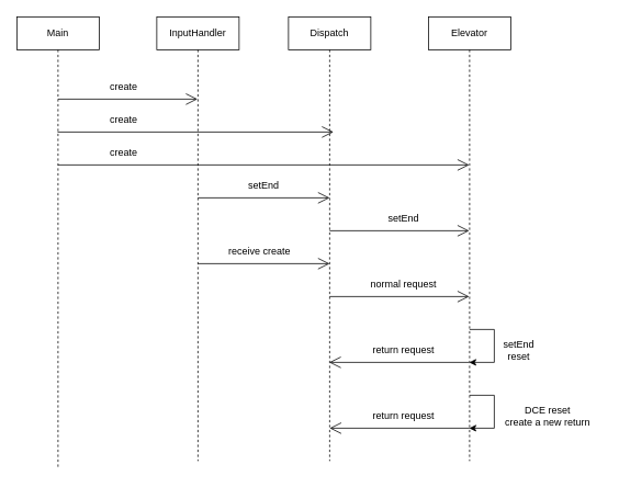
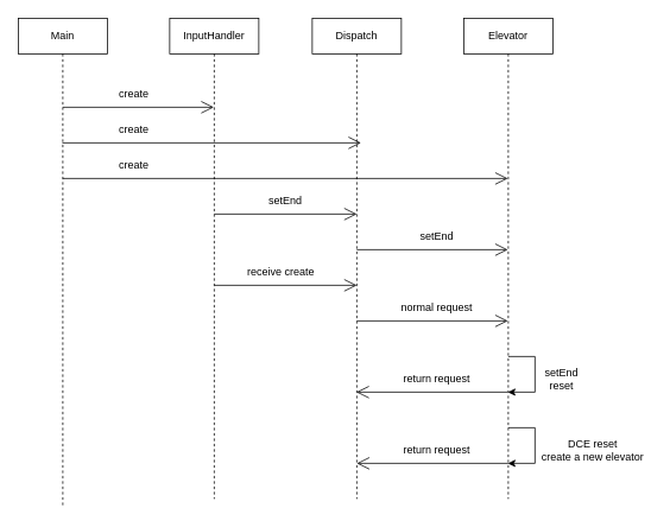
  <mxCell id="0" />
  <mxCell id="1" parent="0" />
  <mxCell id="2" value="Main" style="shape=umlLifeline;perimeter=lifelinePerimeter;whiteSpace=wrap;html=1;container=1;dropTarget=0;collapsible=0;recursiveResize=0;outlineConnect=0;portConstraint=eastwest;newEdgeStyle={&quot;edgeStyle&quot;:&quot;elbowEdgeStyle&quot;,&quot;elbow&quot;:&quot;vertical&quot;,&quot;curved&quot;:0,&quot;rounded&quot;:0};" vertex="1" parent="1"><mxGeometry x="20" y="20" width="100" height="550" as="geometry" /></mxCell>
  <mxCell id="3" value="Dispatch" style="shape=umlLifeline;perimeter=lifelinePerimeter;whiteSpace=wrap;html=1;container=1;dropTarget=0;collapsible=0;recursiveResize=0;outlineConnect=0;portConstraint=eastwest;newEdgeStyle={&quot;edgeStyle&quot;:&quot;elbowEdgeStyle&quot;,&quot;elbow&quot;:&quot;vertical&quot;,&quot;curved&quot;:0,&quot;rounded&quot;:0};" vertex="1" parent="1"><mxGeometry x="350" y="20" width="100" height="540" as="geometry" /></mxCell>
  <mxCell id="4" value="Elevator" style="shape=umlLifeline;perimeter=lifelinePerimeter;whiteSpace=wrap;html=1;container=1;dropTarget=0;collapsible=0;recursiveResize=0;outlineConnect=0;portConstraint=eastwest;newEdgeStyle={&quot;edgeStyle&quot;:&quot;elbowEdgeStyle&quot;,&quot;elbow&quot;:&quot;vertical&quot;,&quot;curved&quot;:0,&quot;rounded&quot;:0};" vertex="1" parent="1"><mxGeometry x="520" y="20" width="100" height="540" as="geometry" /></mxCell>
  <mxCell id="5" value="InputHandler" style="shape=umlLifeline;perimeter=lifelinePerimeter;whiteSpace=wrap;html=1;container=1;dropTarget=0;collapsible=0;recursiveResize=0;outlineConnect=0;portConstraint=eastwest;newEdgeStyle={&quot;edgeStyle&quot;:&quot;elbowEdgeStyle&quot;,&quot;elbow&quot;:&quot;vertical&quot;,&quot;curved&quot;:0,&quot;rounded&quot;:0};" vertex="1" parent="1"><mxGeometry x="190" y="20" width="100" height="540" as="geometry" /></mxCell>
  <mxCell id="6" value="" style="endArrow=open;endFill=1;endSize=12;html=1;rounded=0;" edge="1" parent="1" target="5"><mxGeometry width="160" relative="1" as="geometry"><mxPoint x="70" y="120" as="sourcePoint" /><mxPoint x="230" y="120" as="targetPoint" /></mxGeometry></mxCell>
  <mxCell id="7" value="create" style="text;html=1;strokeColor=none;fillColor=none;align=center;verticalAlign=middle;whiteSpace=wrap;rounded=0;" vertex="1" parent="1"><mxGeometry x="120" y="90" width="60" height="30" as="geometry" /></mxCell>
  <mxCell id="8" value="" style="endArrow=open;endFill=1;endSize=12;html=1;rounded=0;" edge="1" parent="1" source="2"><mxGeometry width="160" relative="1" as="geometry"><mxPoint x="75.25" y="160" as="sourcePoint" /><mxPoint x="404.75" y="160" as="targetPoint" /></mxGeometry></mxCell>
  <mxCell id="9" value="create" style="text;html=1;strokeColor=none;fillColor=none;align=center;verticalAlign=middle;whiteSpace=wrap;rounded=0;rotation=0;" vertex="1" parent="1"><mxGeometry x="120" y="170" width="60" height="30" as="geometry" /></mxCell>
  <mxCell id="10" value="" style="endArrow=open;endFill=1;endSize=12;html=1;rounded=0;" edge="1" parent="1"><mxGeometry width="160" relative="1" as="geometry"><mxPoint x="70" y="200" as="sourcePoint" /><mxPoint x="569.5" y="200" as="targetPoint" /></mxGeometry></mxCell>
  <mxCell id="11" value="create" style="text;html=1;strokeColor=none;fillColor=none;align=center;verticalAlign=middle;whiteSpace=wrap;rounded=0;" vertex="1" parent="1"><mxGeometry x="120" y="130" width="60" height="30" as="geometry" /></mxCell>
  <mxCell id="12" value="" style="endArrow=open;endFill=1;endSize=12;html=1;rounded=0;" edge="1" parent="1"><mxGeometry width="160" relative="1" as="geometry"><mxPoint x="240" y="240" as="sourcePoint" /><mxPoint x="400" y="240" as="targetPoint" /></mxGeometry></mxCell>
  <mxCell id="13" value="setEnd" style="text;html=1;strokeColor=none;fillColor=none;align=center;verticalAlign=middle;whiteSpace=wrap;rounded=0;" vertex="1" parent="1"><mxGeometry x="290" y="210" width="60" height="30" as="geometry" /></mxCell>
  <mxCell id="14" value="" style="endArrow=open;endFill=1;endSize=12;html=1;rounded=0;" edge="1" parent="1" target="4"><mxGeometry width="160" relative="1" as="geometry"><mxPoint x="400" y="280" as="sourcePoint" /><mxPoint x="560" y="280" as="targetPoint" /></mxGeometry></mxCell>
  <mxCell id="15" value="setEnd" style="text;html=1;strokeColor=none;fillColor=none;align=center;verticalAlign=middle;whiteSpace=wrap;rounded=0;" vertex="1" parent="1"><mxGeometry x="460" y="250" width="60" height="30" as="geometry" /></mxCell>
  <mxCell id="16" value="" style="endArrow=open;endFill=1;endSize=12;html=1;rounded=0;" edge="1" parent="1"><mxGeometry width="160" relative="1" as="geometry"><mxPoint x="240" y="320" as="sourcePoint" /><mxPoint x="400" y="320" as="targetPoint" /></mxGeometry></mxCell>
  <mxCell id="17" value="receive create" style="text;html=1;strokeColor=none;fillColor=none;align=center;verticalAlign=middle;whiteSpace=wrap;rounded=0;" vertex="1" parent="1"><mxGeometry x="270" y="290" width="90" height="30" as="geometry" /></mxCell>
  <mxCell id="18" value="" style="endArrow=open;endFill=1;endSize=12;html=1;rounded=0;" edge="1" parent="1" target="4"><mxGeometry width="160" relative="1" as="geometry"><mxPoint x="400" y="360" as="sourcePoint" /><mxPoint x="560" y="360" as="targetPoint" /></mxGeometry></mxCell>
  <mxCell id="19" value="normal request" style="text;html=1;strokeColor=none;fillColor=none;align=center;verticalAlign=middle;whiteSpace=wrap;rounded=0;" vertex="1" parent="1"><mxGeometry x="435" y="330" width="110" height="30" as="geometry" /></mxCell>
  <mxCell id="20" value="" style="endArrow=open;endFill=1;endSize=12;html=1;rounded=0;" edge="1" parent="1"><mxGeometry width="160" relative="1" as="geometry"><mxPoint x="569.5" y="440" as="sourcePoint" /><mxPoint x="399.5" y="440" as="targetPoint" /></mxGeometry></mxCell>
  <mxCell id="21" value="return request" style="text;html=1;strokeColor=none;fillColor=none;align=center;verticalAlign=middle;whiteSpace=wrap;rounded=0;" vertex="1" parent="1"><mxGeometry x="435" y="410" width="110" height="30" as="geometry" /></mxCell>
  <mxCell id="22" value="setEnd reset" style="text;html=1;strokeColor=none;fillColor=none;align=center;verticalAlign=middle;whiteSpace=wrap;rounded=0;" vertex="1" parent="1"><mxGeometry x="600" y="410" width="60" height="30" as="geometry" /></mxCell>
  <mxCell id="23" value="" style="endArrow=classic;html=1;rounded=0;" edge="1" parent="1"><mxGeometry width="50" height="50" relative="1" as="geometry"><mxPoint x="570" y="400" as="sourcePoint" /><mxPoint x="569.5" y="440" as="targetPoint" /><Array as="points"><mxPoint x="600" y="400" /><mxPoint x="600" y="440" /></Array></mxGeometry></mxCell>
  <mxCell id="24" value="" style="endArrow=classic;html=1;rounded=0;" edge="1" parent="1"><mxGeometry width="50" height="50" relative="1" as="geometry"><mxPoint x="570" y="480" as="sourcePoint" /><mxPoint x="569.5" y="520" as="targetPoint" /><Array as="points"><mxPoint x="600" y="480" /><mxPoint x="600" y="520" /></Array></mxGeometry></mxCell>
- <mxCell id="25" value="DCE reset&lt;br&gt;create a new return" style="text;html=1;strokeColor=none;fillColor=none;align=center;verticalAlign=middle;whiteSpace=wrap;rounded=0;" vertex="1" parent="1"><mxGeometry x="600" y="490" width="130" height="30" as="geometry" /></mxCell>
+ <mxCell id="25" value="DCE reset&lt;br&gt;create a new elevator" style="text;html=1;strokeColor=none;fillColor=none;align=center;verticalAlign=middle;whiteSpace=wrap;rounded=0;" vertex="1" parent="1"><mxGeometry x="600" y="490" width="130" height="30" as="geometry" /></mxCell>
  <mxCell id="26" value="" style="endArrow=open;endFill=1;endSize=12;html=1;rounded=0;" edge="1" parent="1"><mxGeometry width="160" relative="1" as="geometry"><mxPoint x="570" y="520" as="sourcePoint" /><mxPoint x="400" y="520" as="targetPoint" /></mxGeometry></mxCell>
  <mxCell id="27" value="return request" style="text;html=1;strokeColor=none;fillColor=none;align=center;verticalAlign=middle;whiteSpace=wrap;rounded=0;" vertex="1" parent="1"><mxGeometry x="435" y="490" width="110" height="30" as="geometry" /></mxCell>
